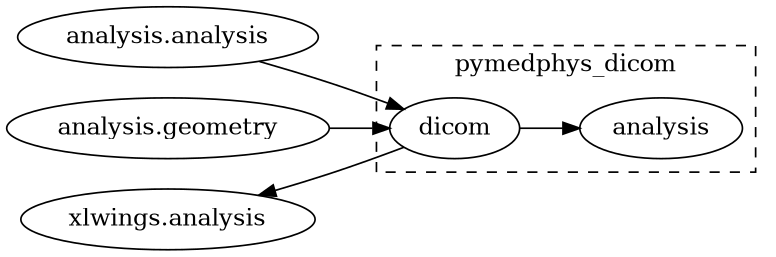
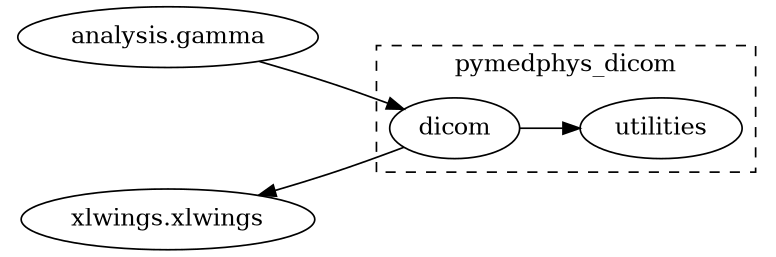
  strict digraph {
    ordering=out
    rankdir=LR
-   n1 [label="analysis.analysis"]
-   n2 [label="analysis.geometry"]
-   n3 [label="xlwings.analysis"]
-   n4 [label=analysis]
+   n1 [label="analysis.gamma"]
+   n3 [label="xlwings.xlwings"]
+   n4 [label=utilities]
    n5 [label=dicom]
    subgraph sub_1 {
      rank=same
      n1
-     n2
      n3
    }
    subgraph cluster_2 {
      label=pymedphys_dicom
      style=dashed
      subgraph sub_3 {
        label=pymedphys_dicom
        rank=same
        style=dashed
        n4
      }
      subgraph sub_4 {
        label=pymedphys_dicom
        rank=same
        style=dashed
        n5
      }
    }
    n1 -> n5
-   n2 -> n5
    n5 -> n3
    n5 -> n4
  }
